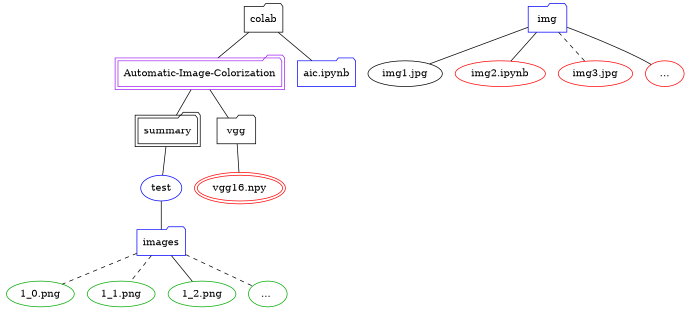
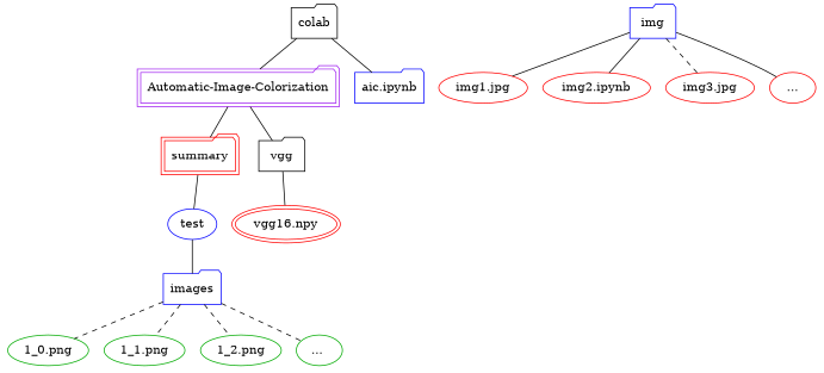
  graph {
    node [color=red]
    colab [shape=folder color=""]
    "Automatic-Image-Colorization" [color=purple peripheries=2 shape=folder]
    "aic.ipynb" [color=blue shape=folder]
    img [color=blue shape=folder]
-   "img1.jpg" [color=black]
+   "img1.jpg"
    n6 [label="img2.ipynb"]
    "img3.jpg"
    "..."
-   summary [color=black peripheries=2 shape=folder]
+   summary [peripheries=2 shape=folder]
    vgg [shape=folder color=""]
    test [color=blue shape=ellipse]
    "vgg16.npy" [peripheries=2]
    images [color=blue shape=folder]
    "1_0.png" [color="#00aa00"]
    "1_1.png" [color="#00aa00"]
    "1_2.png" [color="#00aa00"]
    "... " [color="#00aa00"]
    colab -- "Automatic-Image-Colorization"
    colab -- "aic.ipynb"
    "Automatic-Image-Colorization" -- summary
    "Automatic-Image-Colorization" -- vgg
    img -- "img1.jpg"
    img -- n6
    img -- "img3.jpg" [style=dashed]
    img -- "..."
    summary -- test
    vgg -- "vgg16.npy"
    test -- images
    images -- "1_0.png" [style=dashed]
    images -- "1_1.png" [style=dashed]
-   images -- "1_2.png" [style=solid]
+   images -- "1_2.png" [style=dashed]
    images -- "... " [style=dashed]
  }
